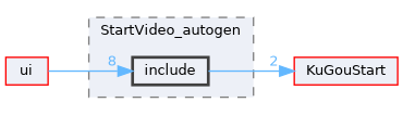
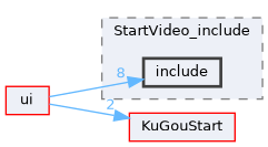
  digraph {
    compound=true
    rankdir=LR
    node [color=red fillcolor="#edf0f7" fontname=Helvetica fontsize=10 shape=box style=filled]
    edge [color=steelblue1 fontcolor=steelblue1 fontname=Helvetica fontsize=10 labeldistance=1.5 labelfontname=Helvetica labelfontsize=10]
    n1 [color=grey25 height=0.2 label=include style="filled,bold" width=0.4]
    n2 [height=0.2 label=KuGouStart width=0.4]
    n3 [height=0.2 label=ui width=0.4]
    subgraph cluster_1 {
      bgcolor="#edf0f7"
      fontname=Helvetica
      fontsize=10
-     label=StartVideo_autogen
+     label=StartVideo_include
      pencolor=grey50
      style="filled,dashed"
      n1
    }
-   n1 -> n2 [headlabel=2]
+   n3 -> n2 [headlabel=2]
    n3 -> n1 [headlabel=8]
  }
